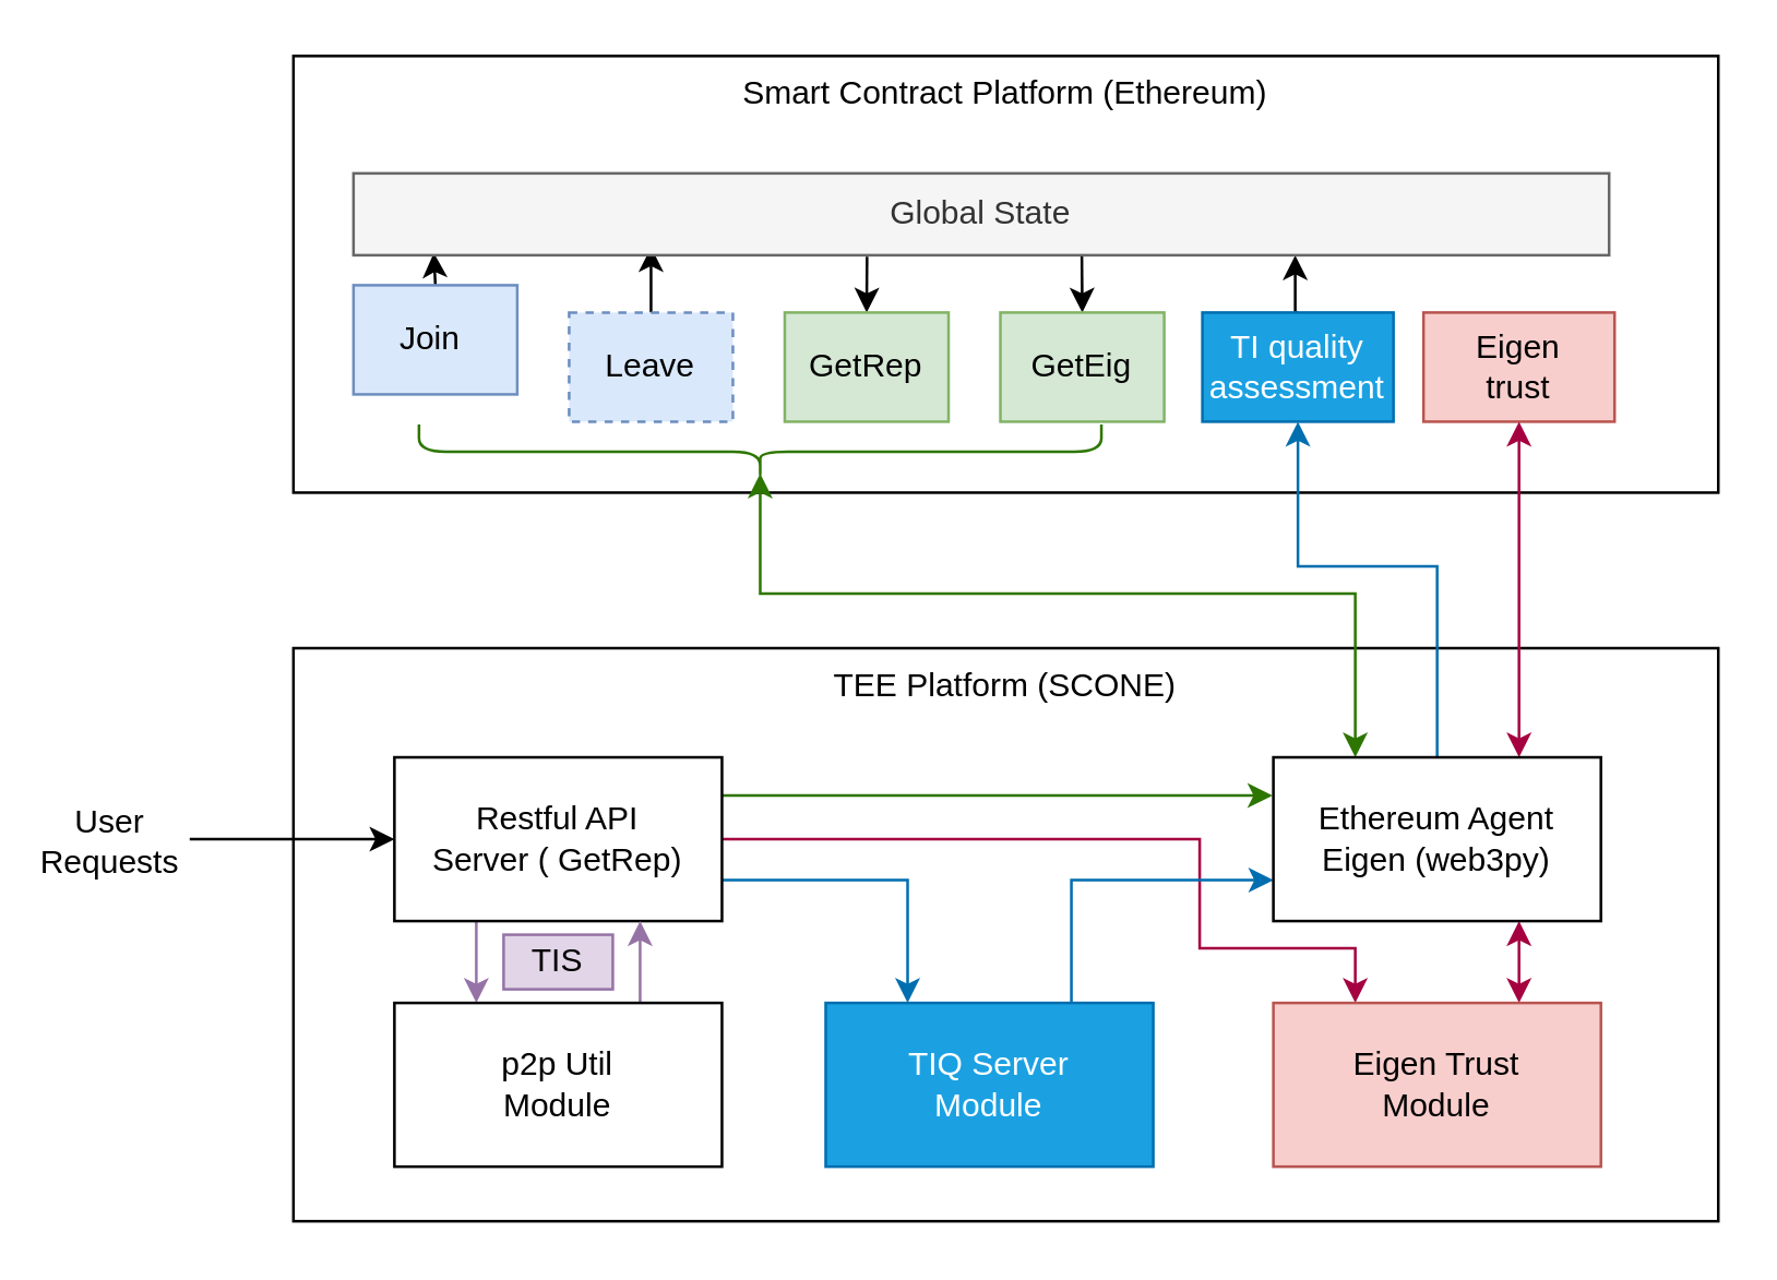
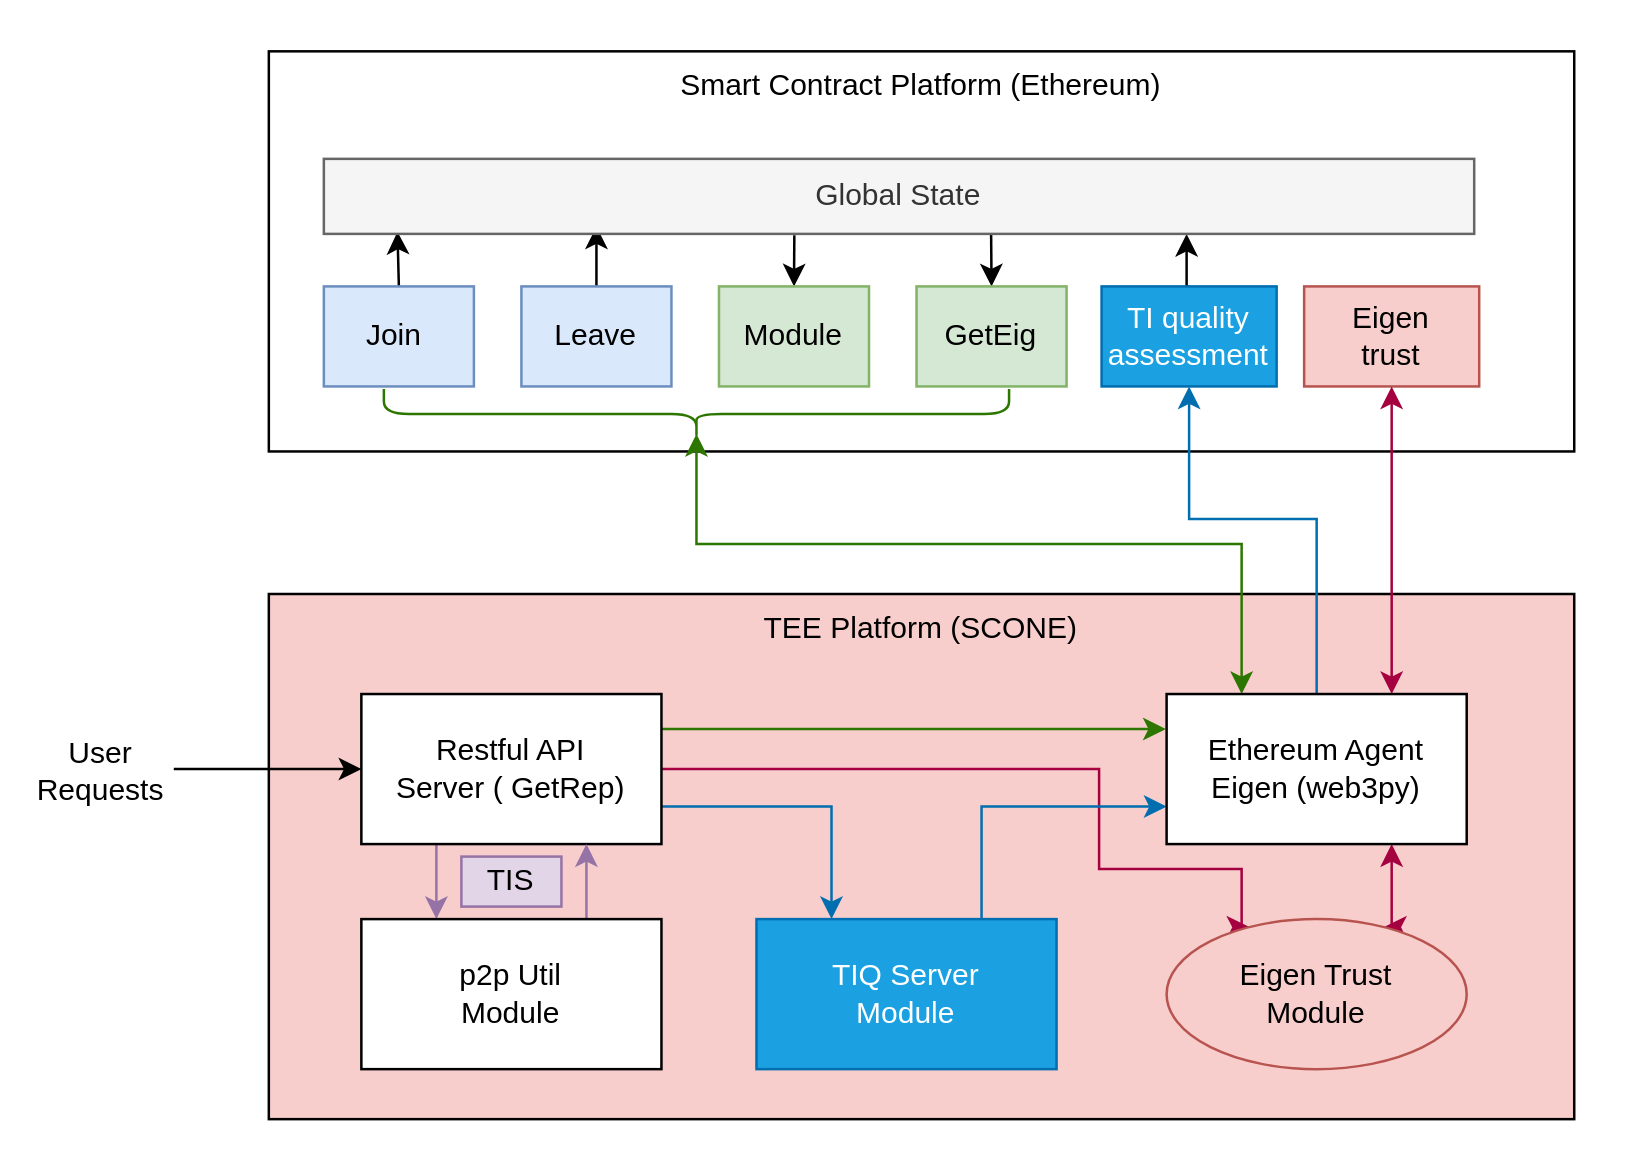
  <mxCell id="0" />
  <mxCell id="1" parent="0" />
  <mxCell id="2" value="Smart Contract Platform (Ethereum)" style="rounded=0;whiteSpace=wrap;html=1;align=center;verticalAlign=top;" parent="1" vertex="1"><mxGeometry x="107" y="20" width="522" height="160" as="geometry" /></mxCell>
- <mxCell id="3" value="TEE Platform (SCONE)" style="rounded=0;whiteSpace=wrap;html=1;align=center;verticalAlign=top;" parent="1" vertex="1"><mxGeometry x="107" y="237" width="522" height="210" as="geometry" /></mxCell>
+ <mxCell id="3" value="TEE Platform (SCONE)" style="rounded=0;whiteSpace=wrap;html=1;align=center;verticalAlign=top;fillColor=#f8cecc;" parent="1" vertex="1"><mxGeometry x="107" y="237" width="522" height="210" as="geometry" /></mxCell>
  <mxCell id="4" style="edgeStyle=orthogonalEdgeStyle;rounded=0;orthogonalLoop=1;jettySize=auto;html=1;exitX=0.5;exitY=0;exitDx=0;exitDy=0;entryX=0.064;entryY=0.972;entryDx=0;entryDy=0;entryPerimeter=0;startArrow=none;startFill=0;" parent="1" source="5" target="34" edge="1"><mxGeometry relative="1" as="geometry" /></mxCell>
- <mxCell id="5" value="Join&amp;nbsp;" style="rounded=0;whiteSpace=wrap;html=1;align=center;fillColor=#dae8fc;strokeColor=#6c8ebf;" parent="1" vertex="1"><mxGeometry x="129" y="104" width="60" height="40" as="geometry" /></mxCell>
+ <mxCell id="5" value="Join&amp;nbsp;" style="rounded=0;whiteSpace=wrap;html=1;align=center;fillColor=#dae8fc;strokeColor=#6c8ebf;" parent="1" vertex="1"><mxGeometry x="129" y="114" width="60" height="40" as="geometry" /></mxCell>
  <mxCell id="6" style="edgeStyle=orthogonalEdgeStyle;rounded=0;orthogonalLoop=1;jettySize=auto;html=1;exitX=0.5;exitY=0;exitDx=0;exitDy=0;entryX=0.237;entryY=0.9;entryDx=0;entryDy=0;entryPerimeter=0;startArrow=none;startFill=0;" parent="1" source="7" target="34" edge="1"><mxGeometry relative="1" as="geometry" /></mxCell>
- <mxCell id="7" value="Leave" style="rounded=0;whiteSpace=wrap;html=1;align=center;fillColor=#dae8fc;strokeColor=#6c8ebf;dashed=1;" parent="1" vertex="1"><mxGeometry x="208" y="114" width="60" height="40" as="geometry" /></mxCell>
+ <mxCell id="7" value="Leave" style="rounded=0;whiteSpace=wrap;html=1;align=center;fillColor=#dae8fc;strokeColor=#6c8ebf;" parent="1" vertex="1"><mxGeometry x="208" y="114" width="60" height="40" as="geometry" /></mxCell>
  <mxCell id="8" style="edgeStyle=orthogonalEdgeStyle;rounded=0;orthogonalLoop=1;jettySize=auto;html=1;exitX=0.5;exitY=0;exitDx=0;exitDy=0;entryX=0.409;entryY=1.018;entryDx=0;entryDy=0;entryPerimeter=0;startArrow=classic;startFill=1;endArrow=none;endFill=0;" parent="1" source="9" target="34" edge="1"><mxGeometry relative="1" as="geometry" /></mxCell>
- <mxCell id="9" value="GetRep" style="rounded=0;whiteSpace=wrap;html=1;align=center;fillColor=#d5e8d4;strokeColor=#82b366;" parent="1" vertex="1"><mxGeometry x="287" y="114" width="60" height="40" as="geometry" /></mxCell>
+ <mxCell id="9" value="Module" style="rounded=0;whiteSpace=wrap;html=1;align=center;fillColor=#d5e8d4;strokeColor=#82b366;" parent="1" vertex="1"><mxGeometry x="287" y="114" width="60" height="40" as="geometry" /></mxCell>
  <mxCell id="10" style="edgeStyle=orthogonalEdgeStyle;rounded=0;orthogonalLoop=1;jettySize=auto;html=1;exitX=0.5;exitY=0;exitDx=0;exitDy=0;entryX=0.58;entryY=0.9;entryDx=0;entryDy=0;entryPerimeter=0;startArrow=classic;startFill=1;endArrow=none;endFill=0;" parent="1" source="11" target="34" edge="1"><mxGeometry relative="1" as="geometry" /></mxCell>
  <mxCell id="11" value="GetEig" style="rounded=0;whiteSpace=wrap;html=1;align=center;fillColor=#d5e8d4;strokeColor=#82b366;" parent="1" vertex="1"><mxGeometry x="366" y="114" width="60" height="40" as="geometry" /></mxCell>
  <mxCell id="12" style="edgeStyle=orthogonalEdgeStyle;rounded=0;orthogonalLoop=1;jettySize=auto;html=1;exitX=0.5;exitY=0;exitDx=0;exitDy=0;entryX=0.75;entryY=1;entryDx=0;entryDy=0;startArrow=none;startFill=0;endArrow=classic;endFill=1;" parent="1" source="13" target="34" edge="1"><mxGeometry relative="1" as="geometry" /></mxCell>
  <mxCell id="13" value="TI quality assessment" style="rounded=0;whiteSpace=wrap;html=1;align=center;fillColor=#1ba1e2;strokeColor=#006EAF;fontColor=#ffffff;" parent="1" vertex="1"><mxGeometry x="440" y="114" width="70" height="40" as="geometry" /></mxCell>
  <mxCell id="14" value="Eigen&lt;br&gt;trust" style="rounded=0;whiteSpace=wrap;html=1;align=center;fillColor=#f8cecc;strokeColor=#b85450;" parent="1" vertex="1"><mxGeometry x="521" y="114" width="70" height="40" as="geometry" /></mxCell>
  <mxCell id="15" style="edgeStyle=orthogonalEdgeStyle;rounded=0;orthogonalLoop=1;jettySize=auto;html=1;exitX=0.25;exitY=1;exitDx=0;exitDy=0;entryX=0.25;entryY=0;entryDx=0;entryDy=0;fillColor=#e1d5e7;strokeColor=#9673a6;" parent="1" source="19" target="25" edge="1"><mxGeometry relative="1" as="geometry" /></mxCell>
  <mxCell id="16" style="edgeStyle=orthogonalEdgeStyle;rounded=0;orthogonalLoop=1;jettySize=auto;html=1;exitX=1;exitY=0.5;exitDx=0;exitDy=0;entryX=0;entryY=0.5;entryDx=0;entryDy=0;fillColor=#60a917;strokeColor=#2D7600;" parent="1" edge="1"><mxGeometry relative="1" as="geometry"><mxPoint x="264" y="291" as="sourcePoint" /><mxPoint x="465.667" y="291" as="targetPoint" /></mxGeometry></mxCell>
  <mxCell id="17" style="edgeStyle=orthogonalEdgeStyle;rounded=0;orthogonalLoop=1;jettySize=auto;html=1;exitX=1;exitY=0.5;exitDx=0;exitDy=0;entryX=0.25;entryY=0;entryDx=0;entryDy=0;startArrow=none;startFill=0;fillColor=#d80073;strokeColor=#A50040;" parent="1" source="19" target="23" edge="1"><mxGeometry relative="1" as="geometry"><Array as="points"><mxPoint x="439" y="307" /><mxPoint x="439" y="347" /><mxPoint x="496" y="347" /></Array></mxGeometry></mxCell>
  <mxCell id="18" style="edgeStyle=orthogonalEdgeStyle;rounded=0;orthogonalLoop=1;jettySize=auto;html=1;exitX=1;exitY=0.75;exitDx=0;exitDy=0;entryX=0.25;entryY=0;entryDx=0;entryDy=0;startArrow=none;startFill=0;fillColor=#1ba1e2;strokeColor=#006EAF;" parent="1" source="19" target="21" edge="1"><mxGeometry relative="1" as="geometry" /></mxCell>
  <mxCell id="19" value="Restful API&lt;br&gt;Server ( GetRep)" style="rounded=0;whiteSpace=wrap;html=1;align=center;" parent="1" vertex="1"><mxGeometry x="144" y="277" width="120" height="60" as="geometry" /></mxCell>
  <mxCell id="20" style="edgeStyle=orthogonalEdgeStyle;rounded=0;orthogonalLoop=1;jettySize=auto;html=1;exitX=0.75;exitY=0;exitDx=0;exitDy=0;entryX=0;entryY=0.75;entryDx=0;entryDy=0;startArrow=none;startFill=0;fillColor=#1ba1e2;strokeColor=#006EAF;" parent="1" source="21" target="29" edge="1"><mxGeometry relative="1" as="geometry" /></mxCell>
  <mxCell id="21" value="TIQ Server&lt;br&gt;Module" style="rounded=0;whiteSpace=wrap;html=1;align=center;fillColor=#1ba1e2;strokeColor=#006EAF;fontColor=#ffffff;" parent="1" vertex="1"><mxGeometry x="302" y="367" width="120" height="60" as="geometry" /></mxCell>
  <mxCell id="22" style="edgeStyle=orthogonalEdgeStyle;rounded=0;orthogonalLoop=1;jettySize=auto;html=1;exitX=0.75;exitY=0;exitDx=0;exitDy=0;entryX=0.75;entryY=1;entryDx=0;entryDy=0;startArrow=classic;startFill=1;fillColor=#d80073;strokeColor=#A50040;" parent="1" source="23" target="29" edge="1"><mxGeometry relative="1" as="geometry" /></mxCell>
- <mxCell id="23" value="Eigen Trust&lt;br&gt;Module" style="rounded=0;whiteSpace=wrap;html=1;align=center;fillColor=#f8cecc;strokeColor=#b85450;" parent="1" vertex="1"><mxGeometry x="466" y="367" width="120" height="60" as="geometry" /></mxCell>
+ <mxCell id="23" value="Eigen Trust&lt;br&gt;Module" style="ellipse;whiteSpace=wrap;html=1;align=center;fillColor=#f8cecc;strokeColor=#b85450;" parent="1" vertex="1"><mxGeometry x="466" y="367" width="120" height="60" as="geometry" /></mxCell>
  <mxCell id="24" style="edgeStyle=orthogonalEdgeStyle;rounded=0;orthogonalLoop=1;jettySize=auto;html=1;exitX=0.75;exitY=0;exitDx=0;exitDy=0;entryX=0.75;entryY=1;entryDx=0;entryDy=0;fillColor=#e1d5e7;strokeColor=#9673a6;" parent="1" source="25" target="19" edge="1"><mxGeometry relative="1" as="geometry" /></mxCell>
  <mxCell id="25" value="p2p Util&lt;br&gt;Module" style="rounded=0;whiteSpace=wrap;html=1;align=center;" parent="1" vertex="1"><mxGeometry x="144" y="367" width="120" height="60" as="geometry" /></mxCell>
  <mxCell id="26" style="edgeStyle=orthogonalEdgeStyle;rounded=0;orthogonalLoop=1;jettySize=auto;html=1;exitX=0.25;exitY=0;exitDx=0;exitDy=0;entryX=0.1;entryY=0.5;entryDx=0;entryDy=0;entryPerimeter=0;startArrow=classic;startFill=1;fillColor=#60a917;strokeColor=#2D7600;" parent="1" source="29" target="33" edge="1"><mxGeometry relative="1" as="geometry"><Array as="points"><mxPoint x="496" y="217" /><mxPoint x="278" y="217" /></Array></mxGeometry></mxCell>
  <mxCell id="27" style="edgeStyle=orthogonalEdgeStyle;rounded=0;orthogonalLoop=1;jettySize=auto;html=1;exitX=0.5;exitY=0;exitDx=0;exitDy=0;entryX=0.5;entryY=1;entryDx=0;entryDy=0;startArrow=none;startFill=0;fillColor=#1ba1e2;strokeColor=#006EAF;" parent="1" source="29" target="13" edge="1"><mxGeometry relative="1" as="geometry"><Array as="points"><mxPoint x="526" y="207" /><mxPoint x="475" y="207" /></Array></mxGeometry></mxCell>
  <mxCell id="28" style="edgeStyle=orthogonalEdgeStyle;rounded=0;orthogonalLoop=1;jettySize=auto;html=1;exitX=0.75;exitY=0;exitDx=0;exitDy=0;entryX=0.5;entryY=1;entryDx=0;entryDy=0;startArrow=classic;startFill=1;fillColor=#d80073;strokeColor=#A50040;" parent="1" source="29" target="14" edge="1"><mxGeometry relative="1" as="geometry" /></mxCell>
  <mxCell id="29" value="Ethereum Agent&lt;br&gt;Eigen (web3py)&lt;br&gt;" style="rounded=0;whiteSpace=wrap;html=1;align=center;" parent="1" vertex="1"><mxGeometry x="466" y="277" width="120" height="60" as="geometry" /></mxCell>
  <mxCell id="30" value="" style="endArrow=classic;html=1;entryX=0;entryY=0.5;entryDx=0;entryDy=0;" parent="1" target="19" edge="1"><mxGeometry width="50" height="50" relative="1" as="geometry"><mxPoint x="69" y="307" as="sourcePoint" /><mxPoint x="49" y="307" as="targetPoint" /></mxGeometry></mxCell>
  <mxCell id="31" value="User Requests" style="text;html=1;strokeColor=none;fillColor=none;align=center;verticalAlign=middle;whiteSpace=wrap;rounded=0;" parent="1" vertex="1"><mxGeometry x="20" y="298" width="40" height="20" as="geometry" /></mxCell>
  <mxCell id="32" value="TIS" style="text;html=1;strokeColor=#9673a6;fillColor=#e1d5e7;align=center;verticalAlign=middle;whiteSpace=wrap;rounded=0;" parent="1" vertex="1"><mxGeometry x="184" y="342" width="40" height="20" as="geometry" /></mxCell>
  <mxCell id="33" value="" style="shape=curlyBracket;whiteSpace=wrap;html=1;rounded=1;align=center;rotation=-90;fillColor=#60a917;strokeColor=#2D7600;fontColor=#ffffff;" parent="1" vertex="1"><mxGeometry x="268" y="40" width="20" height="250" as="geometry" /></mxCell>
  <mxCell id="34" value="Global State" style="rounded=0;whiteSpace=wrap;html=1;align=center;fillColor=#f5f5f5;strokeColor=#666666;fontColor=#333333;" parent="1" vertex="1"><mxGeometry x="129" y="63" width="460" height="30" as="geometry" /></mxCell>
